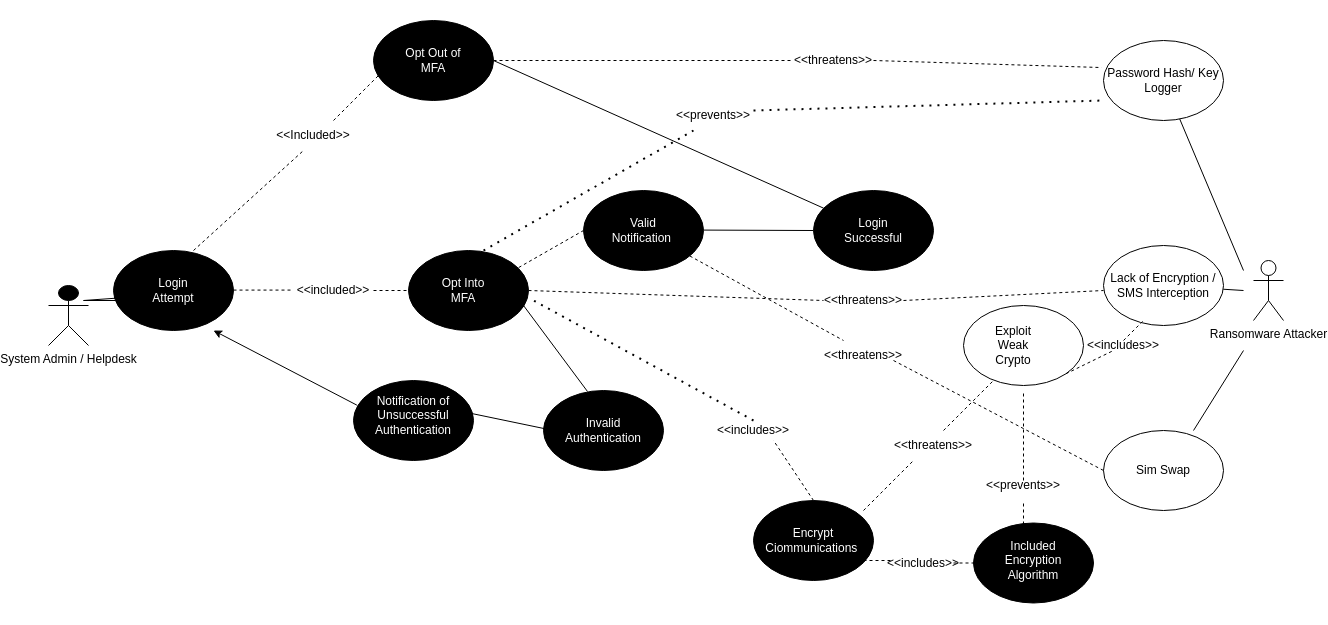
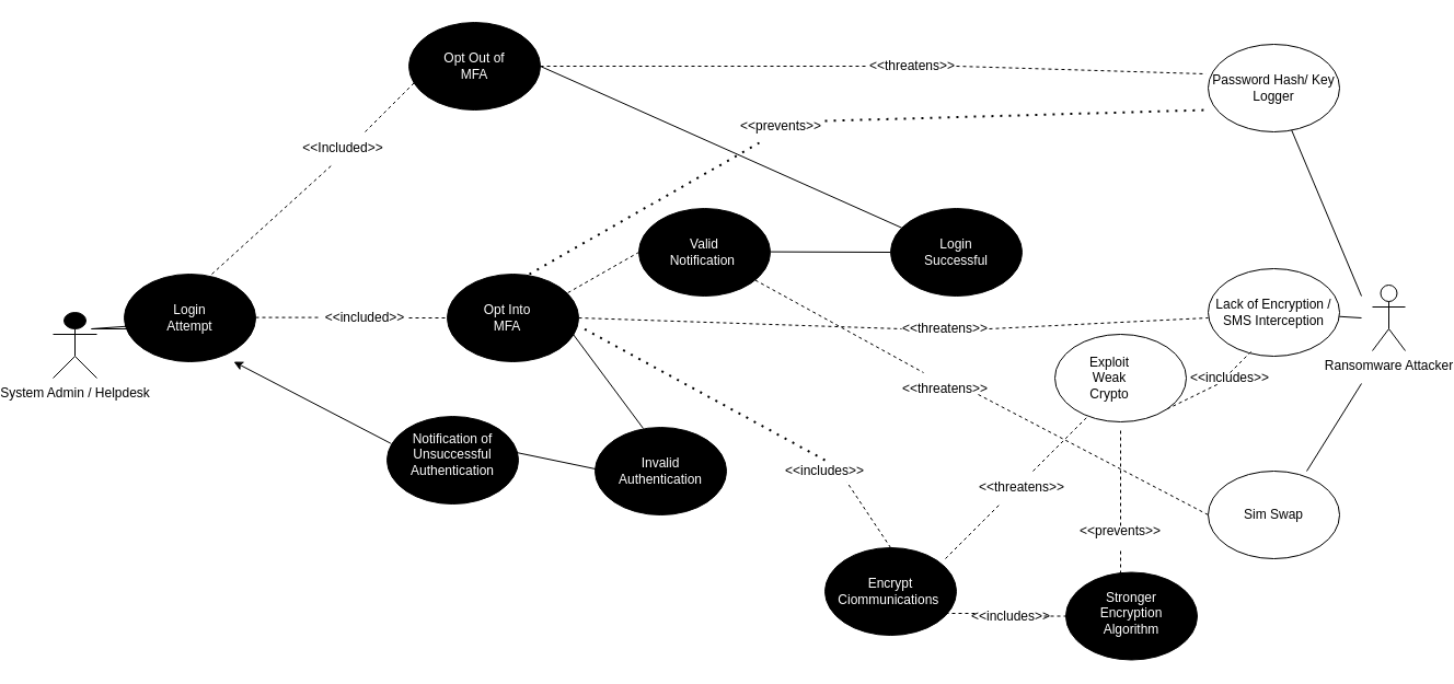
  <mxCell id="0" />
  <mxCell id="1" parent="0" />
  <mxCell id="2" value="System Admin / Helpdesk" style="shape=umlActor;verticalLabelPosition=bottom;verticalAlign=top;html=1;outlineConnect=0;fillColor=#000000;" parent="1" vertex="1"><mxGeometry x="20" y="285" width="40" height="60" as="geometry" /></mxCell>
  <mxCell id="3" value="" style="endArrow=none;html=1;rounded=0;" parent="1" target="4" edge="1"><mxGeometry width="50" height="50" relative="1" as="geometry"><mxPoint x="145" y="300" as="sourcePoint" /><mxPoint x="355" y="240" as="targetPoint" /><Array as="points"><mxPoint x="55" y="300" /><mxPoint x="195" y="290" /></Array></mxGeometry></mxCell>
  <mxCell id="4" value="" style="ellipse;whiteSpace=wrap;html=1;fillColor=#000000;" parent="1" vertex="1"><mxGeometry x="85" y="250" width="120" height="80" as="geometry" /></mxCell>
  <mxCell id="5" value="Login Attempt" style="text;html=1;strokeColor=none;fillColor=none;align=center;verticalAlign=middle;whiteSpace=wrap;rounded=0;fontColor=#FFFFFF;" parent="1" vertex="1"><mxGeometry x="115" y="275" width="60" height="30" as="geometry" /></mxCell>
  <mxCell id="6" value="" style="ellipse;whiteSpace=wrap;html=1;gradientColor=none;fillColor=#000000;" parent="1" vertex="1"><mxGeometry x="380" y="250" width="120" height="80" as="geometry" /></mxCell>
  <mxCell id="7" value="Opt Into MFA" style="text;html=1;strokeColor=none;fillColor=none;align=center;verticalAlign=middle;whiteSpace=wrap;rounded=0;fontColor=#FFFFFF;" parent="1" vertex="1"><mxGeometry x="405" y="275" width="60" height="30" as="geometry" /></mxCell>
  <mxCell id="8" value="" style="endArrow=none;html=1;rounded=0;dashed=1;" parent="1" edge="1"><mxGeometry width="50" height="50" relative="1" as="geometry"><mxPoint x="485" y="270" as="sourcePoint" /><mxPoint x="555" y="230" as="targetPoint" /></mxGeometry></mxCell>
  <mxCell id="9" value="" style="endArrow=none;html=1;rounded=0;entryX=0.367;entryY=0.013;entryDx=0;entryDy=0;entryPerimeter=0;" parent="1" edge="1" target="11"><mxGeometry width="50" height="50" relative="1" as="geometry"><mxPoint x="495" y="305" as="sourcePoint" /><mxPoint x="555" y="345" as="targetPoint" /></mxGeometry></mxCell>
  <mxCell id="10" value="" style="ellipse;whiteSpace=wrap;html=1;fillColor=#000000;" parent="1" vertex="1"><mxGeometry x="555" y="190" width="120" height="80" as="geometry" /></mxCell>
  <mxCell id="11" value="" style="ellipse;whiteSpace=wrap;html=1;gradientColor=none;fillColor=#000000;" parent="1" vertex="1"><mxGeometry x="515" y="390" width="120" height="80" as="geometry" /></mxCell>
  <mxCell id="12" value="Valid Notification&amp;nbsp;" style="text;html=1;strokeColor=none;fillColor=none;align=center;verticalAlign=middle;whiteSpace=wrap;rounded=0;fontColor=#FFFFFF;" parent="1" vertex="1"><mxGeometry x="585" y="215" width="60" height="30" as="geometry" /></mxCell>
  <mxCell id="13" value="Invalid Authentication" style="text;html=1;strokeColor=none;fillColor=none;align=center;verticalAlign=middle;whiteSpace=wrap;rounded=0;fontColor=#FFFFFF;" parent="1" vertex="1"><mxGeometry x="545" y="415" width="60" height="30" as="geometry" /></mxCell>
  <mxCell id="14" value="" style="endArrow=classic;html=1;rounded=0;exitX=0.028;exitY=0.308;exitDx=0;exitDy=0;exitPerimeter=0;" parent="1" edge="1" source="16"><mxGeometry width="50" height="50" relative="1" as="geometry"><mxPoint x="635" y="440" as="sourcePoint" /><mxPoint x="185" y="330" as="targetPoint" /></mxGeometry></mxCell>
  <mxCell id="15" value="" style="endArrow=none;html=1;rounded=0;exitX=0.986;exitY=0.413;exitDx=0;exitDy=0;exitPerimeter=0;" parent="1" edge="1" source="16"><mxGeometry width="50" height="50" relative="1" as="geometry"><mxPoint x="485" y="430" as="sourcePoint" /><mxPoint x="525" y="430" as="targetPoint" /></mxGeometry></mxCell>
  <mxCell id="16" value="" style="ellipse;whiteSpace=wrap;html=1;fontColor=#000000;strokeColor=#000000;fillColor=#000000;" parent="1" vertex="1"><mxGeometry x="325" y="380" width="120" height="80" as="geometry" /></mxCell>
  <mxCell id="17" style="edgeStyle=orthogonalEdgeStyle;rounded=0;orthogonalLoop=1;jettySize=auto;html=1;exitX=0.75;exitY=1;exitDx=0;exitDy=0;" edge="1" parent="1" source="18" target="16"><mxGeometry relative="1" as="geometry" /></mxCell>
  <mxCell id="18" value="Notification of Unsuccessful Authentication" style="text;html=1;strokeColor=none;fillColor=none;align=center;verticalAlign=middle;whiteSpace=wrap;rounded=0;fontColor=#FFFFFF;" parent="1" vertex="1"><mxGeometry x="355" y="400" width="60" height="30" as="geometry" /></mxCell>
  <mxCell id="19" value="" style="endArrow=none;html=1;rounded=0;entryX=0;entryY=0.5;entryDx=0;entryDy=0;" parent="1" edge="1" target="20"><mxGeometry width="50" height="50" relative="1" as="geometry"><mxPoint x="675" y="229.58" as="sourcePoint" /><mxPoint x="755" y="229.58" as="targetPoint" /></mxGeometry></mxCell>
  <mxCell id="20" value="" style="ellipse;whiteSpace=wrap;html=1;fillColor=#000000;" parent="1" vertex="1"><mxGeometry x="785" y="190" width="120" height="80" as="geometry" /></mxCell>
  <mxCell id="21" value="Login Successful" style="text;html=1;strokeColor=none;fillColor=none;align=center;verticalAlign=middle;whiteSpace=wrap;rounded=0;fontColor=#FFFFFF;" parent="1" vertex="1"><mxGeometry x="815" y="215" width="60" height="30" as="geometry" /></mxCell>
  <mxCell id="22" value="" style="endArrow=none;dashed=1;html=1;rounded=0;" edge="1" parent="1"><mxGeometry width="50" height="50" relative="1" as="geometry"><mxPoint x="205" y="289.58" as="sourcePoint" /><mxPoint x="265" y="289.58" as="targetPoint" /></mxGeometry></mxCell>
  <mxCell id="23" value="&amp;lt;&amp;lt;included&amp;gt;&amp;gt;" style="text;html=1;strokeColor=none;fillColor=none;align=center;verticalAlign=middle;whiteSpace=wrap;rounded=0;" vertex="1" parent="1"><mxGeometry x="275" y="275" width="60" height="30" as="geometry" /></mxCell>
  <mxCell id="24" value="" style="endArrow=none;dashed=1;html=1;rounded=0;" edge="1" parent="1" target="7"><mxGeometry width="50" height="50" relative="1" as="geometry"><mxPoint x="345" y="290" as="sourcePoint" /><mxPoint x="395" y="240" as="targetPoint" /></mxGeometry></mxCell>
  <mxCell id="25" style="edgeStyle=orthogonalEdgeStyle;rounded=0;orthogonalLoop=1;jettySize=auto;html=1;exitX=0.5;exitY=1;exitDx=0;exitDy=0;entryX=0;entryY=0.75;entryDx=0;entryDy=0;" edge="1" parent="1" source="21" target="21"><mxGeometry relative="1" as="geometry" /></mxCell>
  <mxCell id="26" value="" style="endArrow=none;dashed=1;html=1;rounded=0;" edge="1" parent="1"><mxGeometry width="50" height="50" relative="1" as="geometry"><mxPoint x="165" y="250" as="sourcePoint" /><mxPoint x="275" y="150" as="targetPoint" /></mxGeometry></mxCell>
  <mxCell id="27" value="&amp;lt;&amp;lt;Included&amp;gt;&amp;gt;" style="text;html=1;strokeColor=none;fillColor=none;align=center;verticalAlign=middle;whiteSpace=wrap;rounded=0;" vertex="1" parent="1"><mxGeometry x="255" y="120" width="60" height="30" as="geometry" /></mxCell>
  <mxCell id="28" value="" style="endArrow=none;dashed=1;html=1;rounded=0;" edge="1" parent="1"><mxGeometry width="50" height="50" relative="1" as="geometry"><mxPoint x="305" y="120" as="sourcePoint" /><mxPoint x="355" y="70" as="targetPoint" /></mxGeometry></mxCell>
  <mxCell id="29" value="" style="ellipse;whiteSpace=wrap;html=1;fillColor=#000000;" vertex="1" parent="1"><mxGeometry x="345" y="20" width="120" height="80" as="geometry" /></mxCell>
  <mxCell id="30" value="Opt Out of MFA" style="text;html=1;align=center;verticalAlign=middle;whiteSpace=wrap;rounded=0;fontColor=#FFFFFF;" vertex="1" parent="1"><mxGeometry x="375" y="45" width="60" height="30" as="geometry" /></mxCell>
  <mxCell id="31" value="" style="endArrow=none;html=1;rounded=0;" edge="1" parent="1" target="20"><mxGeometry width="50" height="50" relative="1" as="geometry"><mxPoint x="465" y="60" as="sourcePoint" /><mxPoint x="515" y="10" as="targetPoint" /></mxGeometry></mxCell>
  <mxCell id="32" value="Ransomware Attacker" style="shape=umlActor;verticalLabelPosition=bottom;verticalAlign=top;html=1;outlineConnect=0;" vertex="1" parent="1"><mxGeometry x="1225" y="260" width="30" height="60" as="geometry" /></mxCell>
  <mxCell id="33" value="Password Hash/ Key Logger" style="ellipse;whiteSpace=wrap;html=1;" vertex="1" parent="1"><mxGeometry x="1075" y="40" width="120" height="80" as="geometry" /></mxCell>
  <mxCell id="34" value="Lack of Encryption / SMS Interception" style="ellipse;whiteSpace=wrap;html=1;" vertex="1" parent="1"><mxGeometry x="1075" y="245" width="120" height="80" as="geometry" /></mxCell>
  <mxCell id="35" value="Sim Swap" style="ellipse;whiteSpace=wrap;html=1;" vertex="1" parent="1"><mxGeometry x="1075" y="430" width="120" height="80" as="geometry" /></mxCell>
  <mxCell id="36" value="" style="endArrow=none;html=1;rounded=0;" edge="1" parent="1" source="33"><mxGeometry width="50" height="50" relative="1" as="geometry"><mxPoint x="1165" y="170" as="sourcePoint" /><mxPoint x="1215" y="270" as="targetPoint" /></mxGeometry></mxCell>
  <mxCell id="37" value="" style="endArrow=none;html=1;rounded=0;" edge="1" parent="1" source="34"><mxGeometry width="50" height="50" relative="1" as="geometry"><mxPoint x="1165" y="340" as="sourcePoint" /><mxPoint x="1215" y="290" as="targetPoint" /></mxGeometry></mxCell>
  <mxCell id="38" value="" style="endArrow=none;html=1;rounded=0;" edge="1" parent="1"><mxGeometry width="50" height="50" relative="1" as="geometry"><mxPoint x="1165" y="430" as="sourcePoint" /><mxPoint x="1215" y="350" as="targetPoint" /></mxGeometry></mxCell>
  <mxCell id="39" value="" style="endArrow=none;dashed=1;html=1;dashPattern=1 3;strokeWidth=2;rounded=0;" edge="1" parent="1"><mxGeometry width="50" height="50" relative="1" as="geometry"><mxPoint x="455" y="250" as="sourcePoint" /><mxPoint x="665" y="130" as="targetPoint" /></mxGeometry></mxCell>
  <mxCell id="40" value="&amp;lt;&amp;lt;prevents&amp;gt;&amp;gt;" style="text;html=1;strokeColor=none;fillColor=none;align=center;verticalAlign=middle;whiteSpace=wrap;rounded=0;" vertex="1" parent="1"><mxGeometry x="655" y="100" width="60" height="30" as="geometry" /></mxCell>
  <mxCell id="41" value="" style="endArrow=none;dashed=1;html=1;dashPattern=1 3;strokeWidth=2;rounded=0;entryX=0;entryY=0.75;entryDx=0;entryDy=0;entryPerimeter=0;" edge="1" parent="1" target="33"><mxGeometry width="50" height="50" relative="1" as="geometry"><mxPoint x="725" y="110" as="sourcePoint" /><mxPoint x="775" y="60" as="targetPoint" /></mxGeometry></mxCell>
  <mxCell id="42" value="" style="endArrow=none;dashed=1;html=1;rounded=0;entryX=-0.017;entryY=0.338;entryDx=0;entryDy=0;entryPerimeter=0;" edge="1" parent="1" target="33"><mxGeometry width="50" height="50" relative="1" as="geometry"><mxPoint x="845" y="60" as="sourcePoint" /><mxPoint x="1045" y="20" as="targetPoint" /></mxGeometry></mxCell>
  <mxCell id="43" value="&amp;lt;&amp;lt;threatens&amp;gt;&amp;gt;" style="text;html=1;strokeColor=none;fillColor=none;align=center;verticalAlign=middle;whiteSpace=wrap;rounded=0;" vertex="1" parent="1"><mxGeometry x="775" y="45" width="60" height="30" as="geometry" /></mxCell>
  <mxCell id="44" value="" style="endArrow=none;dashed=1;html=1;rounded=0;" edge="1" parent="1"><mxGeometry width="50" height="50" relative="1" as="geometry"><mxPoint x="465" y="60" as="sourcePoint" /><mxPoint x="765" y="60" as="targetPoint" /></mxGeometry></mxCell>
  <mxCell id="45" value="" style="endArrow=none;dashed=1;html=1;rounded=0;" edge="1" parent="1"><mxGeometry width="50" height="50" relative="1" as="geometry"><mxPoint x="875" y="300" as="sourcePoint" /><mxPoint x="1075" y="290" as="targetPoint" /></mxGeometry></mxCell>
  <mxCell id="46" value="&amp;lt;&amp;lt;threatens&amp;gt;&amp;gt;" style="text;html=1;strokeColor=none;fillColor=none;align=center;verticalAlign=middle;whiteSpace=wrap;rounded=0;" vertex="1" parent="1"><mxGeometry x="805" y="285" width="60" height="30" as="geometry" /></mxCell>
  <mxCell id="47" value="" style="endArrow=none;dashed=1;html=1;rounded=0;exitX=1;exitY=0.5;exitDx=0;exitDy=0;" edge="1" parent="1" source="6"><mxGeometry width="50" height="50" relative="1" as="geometry"><mxPoint x="745" y="340" as="sourcePoint" /><mxPoint x="795" y="300" as="targetPoint" /></mxGeometry></mxCell>
  <mxCell id="48" value="" style="endArrow=none;dashed=1;html=1;rounded=0;entryX=0;entryY=0.5;entryDx=0;entryDy=0;" edge="1" parent="1" target="35"><mxGeometry width="50" height="50" relative="1" as="geometry"><mxPoint x="865" y="360" as="sourcePoint" /><mxPoint x="1075" y="440" as="targetPoint" /></mxGeometry></mxCell>
  <mxCell id="49" value="&amp;lt;&amp;lt;threatens&amp;gt;&amp;gt;" style="text;html=1;strokeColor=none;fillColor=none;align=center;verticalAlign=middle;whiteSpace=wrap;rounded=0;" vertex="1" parent="1"><mxGeometry x="805" y="340" width="60" height="30" as="geometry" /></mxCell>
  <mxCell id="50" value="" style="endArrow=none;dashed=1;html=1;rounded=0;" edge="1" parent="1" source="10"><mxGeometry width="50" height="50" relative="1" as="geometry"><mxPoint x="765" y="390" as="sourcePoint" /><mxPoint x="815" y="340" as="targetPoint" /></mxGeometry></mxCell>
  <mxCell id="51" value="" style="endArrow=none;dashed=1;html=1;dashPattern=1 3;strokeWidth=2;rounded=0;" edge="1" parent="1"><mxGeometry width="50" height="50" relative="1" as="geometry"><mxPoint x="725" y="420" as="sourcePoint" /><mxPoint x="505" y="300" as="targetPoint" /></mxGeometry></mxCell>
  <mxCell id="52" value="&amp;lt;&amp;lt;includes&amp;gt;&amp;gt;" style="text;html=1;strokeColor=none;fillColor=none;align=center;verticalAlign=middle;whiteSpace=wrap;rounded=0;" vertex="1" parent="1"><mxGeometry x="695" y="415" width="60" height="30" as="geometry" /></mxCell>
  <mxCell id="53" value="" style="endArrow=none;dashed=1;html=1;rounded=0;" edge="1" parent="1"><mxGeometry width="50" height="50" relative="1" as="geometry"><mxPoint x="785" y="500" as="sourcePoint" /><mxPoint x="745" y="440" as="targetPoint" /></mxGeometry></mxCell>
  <mxCell id="54" value="asd" style="ellipse;whiteSpace=wrap;html=1;fontColor=#000000;fillColor=#000000;" vertex="1" parent="1"><mxGeometry x="725" y="500" width="120" height="80" as="geometry" /></mxCell>
  <mxCell id="55" value="Encrypt Ciommunications&amp;nbsp;" style="text;html=1;strokeColor=none;fillColor=none;align=center;verticalAlign=middle;whiteSpace=wrap;rounded=0;fontColor=#FFFFFF;" vertex="1" parent="1"><mxGeometry x="755" y="525" width="60" height="30" as="geometry" /></mxCell>
  <mxCell id="56" value="" style="endArrow=none;dashed=1;html=1;rounded=0;" edge="1" parent="1"><mxGeometry width="50" height="50" relative="1" as="geometry"><mxPoint x="1095" y="340" as="sourcePoint" /><mxPoint x="1115" y="320" as="targetPoint" /></mxGeometry></mxCell>
  <mxCell id="57" value="" style="ellipse;whiteSpace=wrap;html=1;" vertex="1" parent="1"><mxGeometry x="935" y="305" width="120" height="80" as="geometry" /></mxCell>
  <mxCell id="58" value="Exploit Weak Crypto" style="text;html=1;strokeColor=none;fillColor=none;align=center;verticalAlign=middle;whiteSpace=wrap;rounded=0;" vertex="1" parent="1"><mxGeometry x="955" y="330" width="60" height="30" as="geometry" /></mxCell>
  <mxCell id="59" value="" style="endArrow=none;dashed=1;html=1;rounded=0;" edge="1" parent="1"><mxGeometry width="50" height="50" relative="1" as="geometry"><mxPoint x="835" y="560" as="sourcePoint" /><mxPoint x="865" y="560" as="targetPoint" /></mxGeometry></mxCell>
  <mxCell id="60" value="&amp;lt;&amp;lt;includes&amp;gt;&amp;gt;" style="text;html=1;strokeColor=none;fillColor=none;align=center;verticalAlign=middle;whiteSpace=wrap;rounded=0;" vertex="1" parent="1"><mxGeometry x="1065" y="330" width="60" height="30" as="geometry" /></mxCell>
  <mxCell id="61" value="" style="endArrow=none;dashed=1;html=1;rounded=0;exitX=1;exitY=1;exitDx=0;exitDy=0;" edge="1" parent="1" source="57"><mxGeometry width="50" height="50" relative="1" as="geometry"><mxPoint x="1035" y="400" as="sourcePoint" /><mxPoint x="1085" y="350" as="targetPoint" /></mxGeometry></mxCell>
  <mxCell id="62" value="" style="endArrow=none;dashed=1;html=1;rounded=0;" edge="1" parent="1"><mxGeometry width="50" height="50" relative="1" as="geometry"><mxPoint x="915" y="430" as="sourcePoint" /><mxPoint x="965" y="380" as="targetPoint" /></mxGeometry></mxCell>
  <mxCell id="63" value="&amp;lt;&amp;lt;threatens&amp;gt;&amp;gt;" style="text;html=1;strokeColor=none;fillColor=none;align=center;verticalAlign=middle;whiteSpace=wrap;rounded=0;" vertex="1" parent="1"><mxGeometry x="875" y="430" width="60" height="30" as="geometry" /></mxCell>
  <mxCell id="64" value="" style="endArrow=none;dashed=1;html=1;rounded=0;" edge="1" parent="1"><mxGeometry width="50" height="50" relative="1" as="geometry"><mxPoint x="835" y="510" as="sourcePoint" /><mxPoint x="885" y="460" as="targetPoint" /></mxGeometry></mxCell>
  <mxCell id="65" value="" style="ellipse;whiteSpace=wrap;html=1;fillColor=#000000;" vertex="1" parent="1"><mxGeometry x="945" y="522.5" width="120" height="80" as="geometry" /></mxCell>
- <mxCell id="66" value="Included Encryption Algorithm" style="text;html=1;strokeColor=none;fillColor=none;align=center;verticalAlign=middle;whiteSpace=wrap;rounded=0;fontColor=#FFFFFF;" vertex="1" parent="1"><mxGeometry x="975" y="545" width="60" height="30" as="geometry" /></mxCell>
+ <mxCell id="66" value="Stronger Encryption Algorithm" style="text;html=1;strokeColor=none;fillColor=none;align=center;verticalAlign=middle;whiteSpace=wrap;rounded=0;fontColor=#FFFFFF;" vertex="1" parent="1"><mxGeometry x="975" y="545" width="60" height="30" as="geometry" /></mxCell>
  <mxCell id="67" value="&amp;lt;&amp;lt;includes&amp;gt;&amp;gt;" style="text;html=1;strokeColor=none;fillColor=none;align=center;verticalAlign=middle;whiteSpace=wrap;rounded=0;" vertex="1" parent="1"><mxGeometry x="865" y="545" width="60" height="35" as="geometry" /></mxCell>
  <mxCell id="68" value="" style="endArrow=none;dashed=1;html=1;rounded=0;exitX=1;exitY=0.5;exitDx=0;exitDy=0;" edge="1" parent="1" source="67" target="65"><mxGeometry width="50" height="50" relative="1" as="geometry"><mxPoint x="915" y="590" as="sourcePoint" /><mxPoint x="965" y="540" as="targetPoint" /></mxGeometry></mxCell>
  <mxCell id="69" value="" style="endArrow=none;dashed=1;html=1;rounded=0;" edge="1" parent="1"><mxGeometry width="50" height="50" relative="1" as="geometry"><mxPoint x="995" y="530" as="sourcePoint" /><mxPoint x="995" y="500" as="targetPoint" /></mxGeometry></mxCell>
  <mxCell id="70" value="&amp;lt;&amp;lt;prevents&amp;gt;&amp;gt;" style="text;html=1;strokeColor=none;fillColor=none;align=center;verticalAlign=middle;whiteSpace=wrap;rounded=0;" vertex="1" parent="1"><mxGeometry x="965" y="470" width="60" height="30" as="geometry" /></mxCell>
  <mxCell id="71" value="" style="endArrow=none;dashed=1;html=1;rounded=0;" edge="1" parent="1"><mxGeometry width="50" height="50" relative="1" as="geometry"><mxPoint x="995" y="480" as="sourcePoint" /><mxPoint x="995" y="390" as="targetPoint" /></mxGeometry></mxCell>
